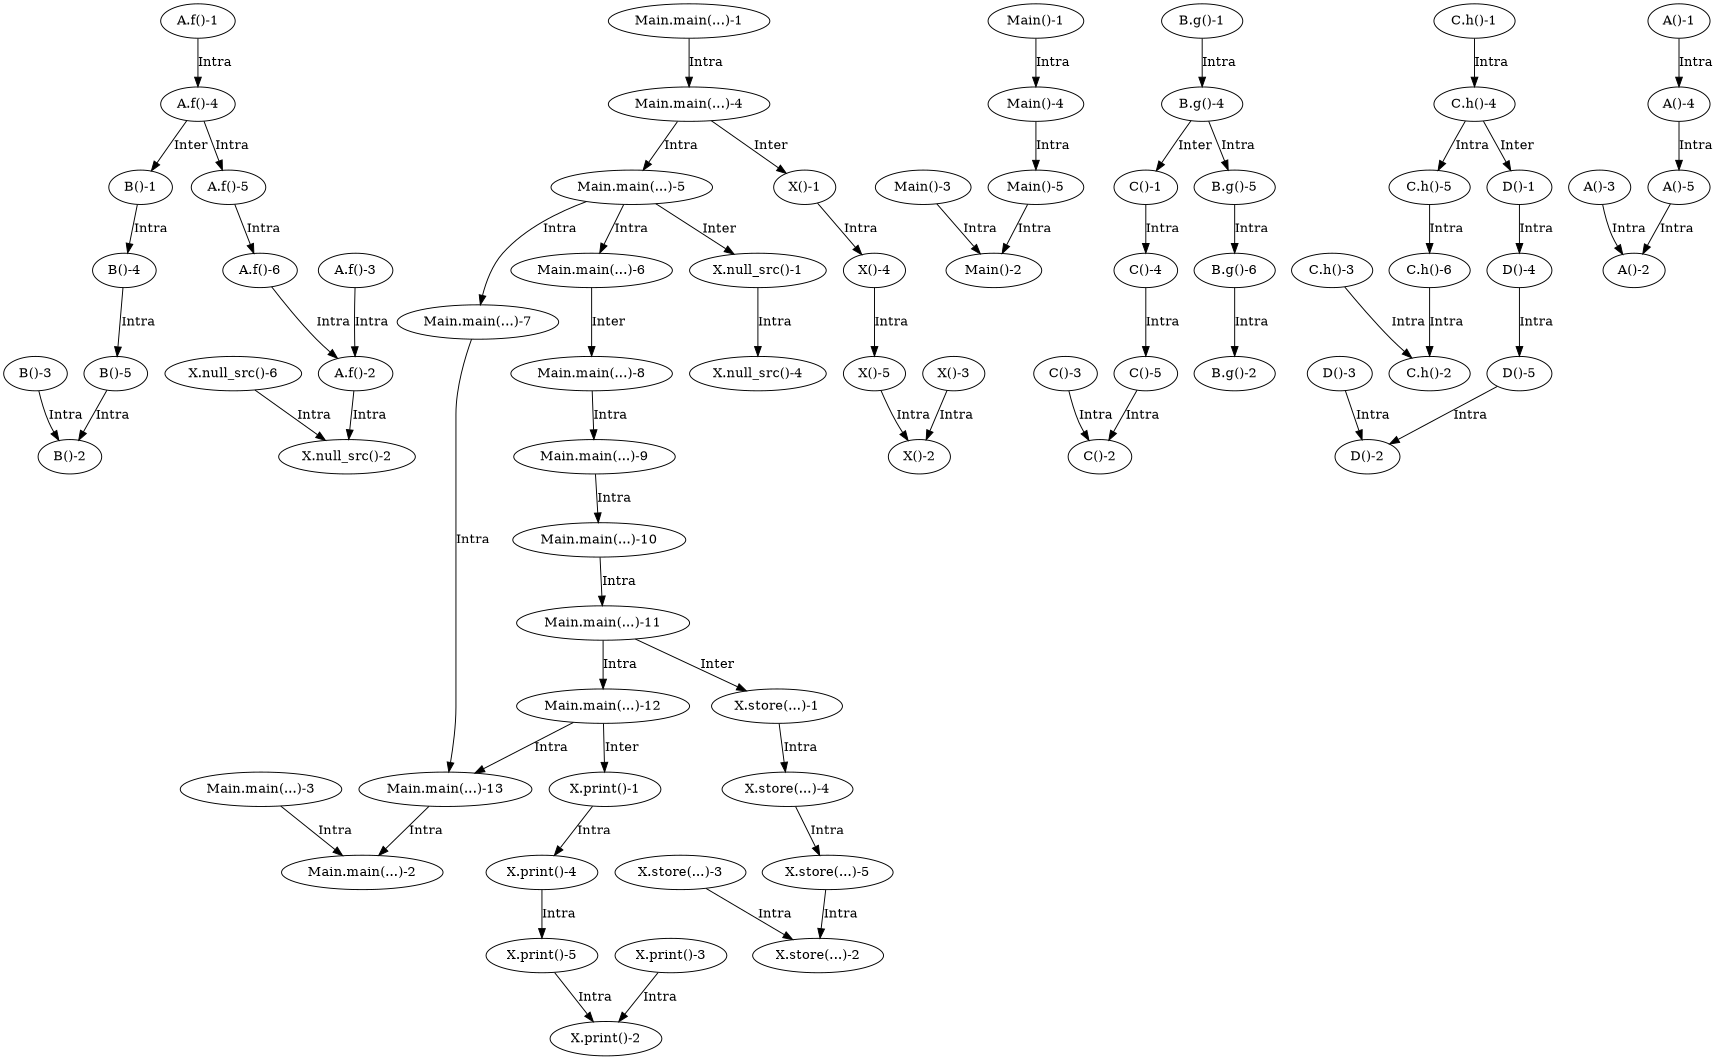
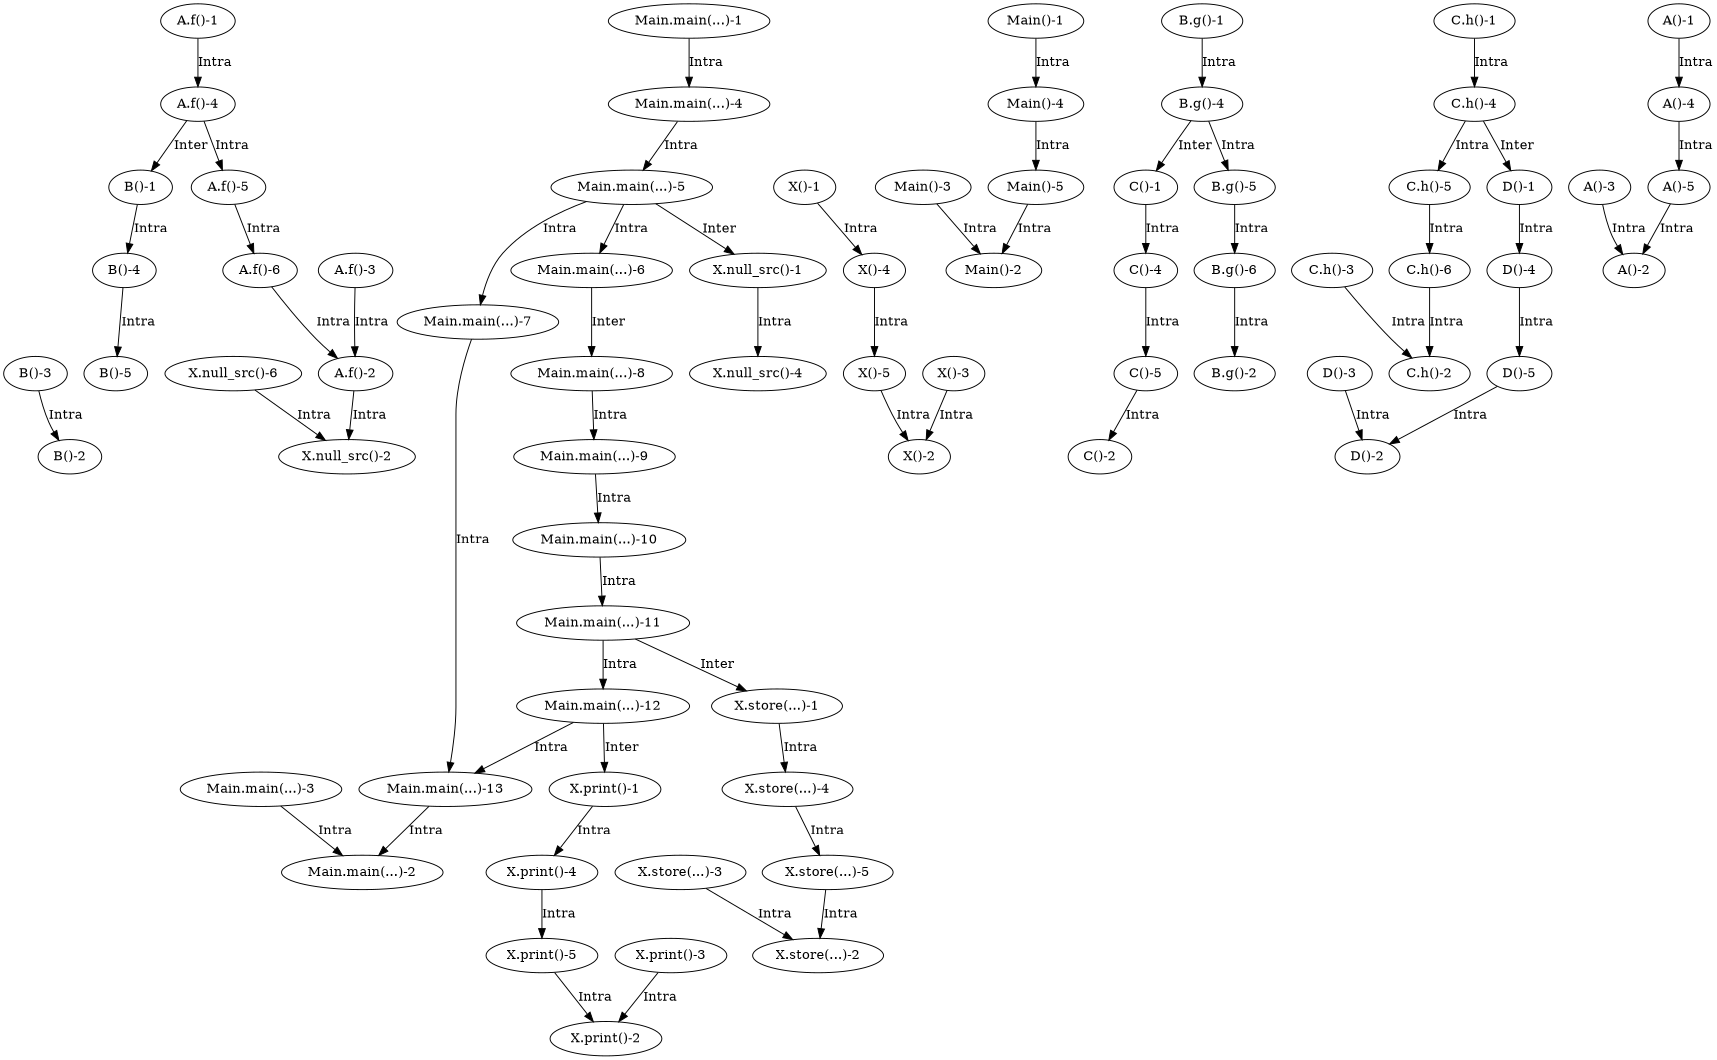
  digraph {
    "A.f()-4"
    "B()-1"
    "A.f()-5"
    "B()-4"
    "A.f()-6"
    "Main.main(...)-4"
    "Main.main(...)-5"
    "X()-1"
    "Main.main(...)-7"
    "Main.main(...)-6"
    "X.null_src()-1"
    "X()-4"
    "Main.main(...)-3"
    "Main.main(...)-2"
    "Main()-3"
    "Main()-2"
-   "C()-3"
    "C()-2"
    "D()-4"
    "D()-5"
    "D()-2"
    "A.f()-3"
    "A.f()-2"
    "X.null_src()-2"
    "C()-5"
    "X.print()-5"
    "X.print()-2"
    "X.print()-1"
    "X.print()-4"
    "C()-1"
    "C()-4"
    "A()-5"
    "A()-2"
    "X()-5"
    "X()-2"
    "X()-3"
    "A()-4"
    "Main.main(...)-8"
    "Main.main(...)-9"
    "Main.main(...)-10"
    "B()-5"
    "Main.main(...)-1"
    "Main()-1"
    "Main()-4"
    "Main()-5"
    "X.store(...)-3"
    "X.store(...)-2"
    "Main.main(...)-12"
    "Main.main(...)-13"
    "C.h()-1"
    "C.h()-4"
    "C.h()-5"
    "D()-1"
    "Main.main(...)-11"
    n55 [label="X.null_src()-6"]
    "A()-1"
    "X.store(...)-1"
    "X.store(...)-4"
    "C.h()-6"
    "B()-2"
    "X.null_src()-4"
    "B.g()-6"
    "B.g()-2"
    "A.f()-1"
    "B()-3"
    "B.g()-4"
    "B.g()-5"
    "C.h()-2"
    "X.store(...)-5"
    "C.h()-3"
    "D()-3"
    "A()-3"
    "X.print()-3"
    "B.g()-1"
    "A.f()-4" -> "B()-1" [label=Inter]
    "A.f()-4" -> "A.f()-5" [label=Intra]
    "B()-1" -> "B()-4" [label=Intra]
    "A.f()-5" -> "A.f()-6" [label=Intra]
    "B()-4" -> "B()-5" [label=Intra]
    "A.f()-6" -> "A.f()-2" [label=Intra]
    "Main.main(...)-4" -> "Main.main(...)-5" [label=Intra]
-   "Main.main(...)-4" -> "X()-1" [label=Inter]
    "Main.main(...)-5" -> "Main.main(...)-7" [label=Intra]
    "Main.main(...)-5" -> "Main.main(...)-6" [label=Intra]
    "Main.main(...)-5" -> "X.null_src()-1" [label=Inter]
    "X()-1" -> "X()-4" [label=Intra]
    "Main.main(...)-7" -> "Main.main(...)-13" [label=Intra]
    "Main.main(...)-6" -> "Main.main(...)-8" [label=Inter]
    "X.null_src()-1" -> "X.null_src()-4" [label=Intra]
    "X()-4" -> "X()-5" [label=Intra]
    "Main.main(...)-3" -> "Main.main(...)-2" [label=Intra]
    "Main()-3" -> "Main()-2" [label=Intra]
-   "C()-3" -> "C()-2" [label=Intra]
    "D()-4" -> "D()-5" [label=Intra]
    "D()-5" -> "D()-2" [label=Intra]
    "A.f()-3" -> "A.f()-2" [label=Intra]
    "A.f()-2" -> "X.null_src()-2" [label=Intra]
    "C()-5" -> "C()-2" [label=Intra]
    "X.print()-5" -> "X.print()-2" [label=Intra]
    "X.print()-1" -> "X.print()-4" [label=Intra]
    "X.print()-4" -> "X.print()-5" [label=Intra]
    "C()-1" -> "C()-4" [label=Intra]
    "C()-4" -> "C()-5" [label=Intra]
    "A()-5" -> "A()-2" [label=Intra]
    "X()-5" -> "X()-2" [label=Intra]
    "X()-3" -> "X()-2" [label=Intra]
    "A()-4" -> "A()-5" [label=Intra]
    "Main.main(...)-8" -> "Main.main(...)-9" [label=Intra]
    "Main.main(...)-9" -> "Main.main(...)-10" [label=Intra]
    "Main.main(...)-10" -> "Main.main(...)-11" [label=Intra]
-   "B()-5" -> "B()-2" [label=Intra]
    "Main.main(...)-1" -> "Main.main(...)-4" [label=Intra]
    "Main()-1" -> "Main()-4" [label=Intra]
    "Main()-4" -> "Main()-5" [label=Intra]
    "Main()-5" -> "Main()-2" [label=Intra]
    "X.store(...)-3" -> "X.store(...)-2" [label=Intra]
    "Main.main(...)-12" -> "X.print()-1" [label=Inter]
    "Main.main(...)-12" -> "Main.main(...)-13" [label=Intra]
    "Main.main(...)-13" -> "Main.main(...)-2" [label=Intra]
    "C.h()-1" -> "C.h()-4" [label=Intra]
    "C.h()-4" -> "C.h()-5" [label=Intra]
    "C.h()-4" -> "D()-1" [label=Inter]
    "C.h()-5" -> "C.h()-6" [label=Intra]
    "D()-1" -> "D()-4" [label=Intra]
    "Main.main(...)-11" -> "Main.main(...)-12" [label=Intra]
    "Main.main(...)-11" -> "X.store(...)-1" [label=Inter]
    n55 -> "X.null_src()-2" [label=Intra]
    "A()-1" -> "A()-4" [label=Intra]
    "X.store(...)-1" -> "X.store(...)-4" [label=Intra]
    "X.store(...)-4" -> "X.store(...)-5" [label=Intra]
    "C.h()-6" -> "C.h()-2" [label=Intra]
    "B.g()-6" -> "B.g()-2" [label=Intra]
    "A.f()-1" -> "A.f()-4" [label=Intra]
    "B()-3" -> "B()-2" [label=Intra]
    "B.g()-4" -> "C()-1" [label=Inter]
    "B.g()-4" -> "B.g()-5" [label=Intra]
    "B.g()-5" -> "B.g()-6" [label=Intra]
    "X.store(...)-5" -> "X.store(...)-2" [label=Intra]
    "C.h()-3" -> "C.h()-2" [label=Intra]
    "D()-3" -> "D()-2" [label=Intra]
    "A()-3" -> "A()-2" [label=Intra]
    "X.print()-3" -> "X.print()-2" [label=Intra]
    "B.g()-1" -> "B.g()-4" [label=Intra]
  }
